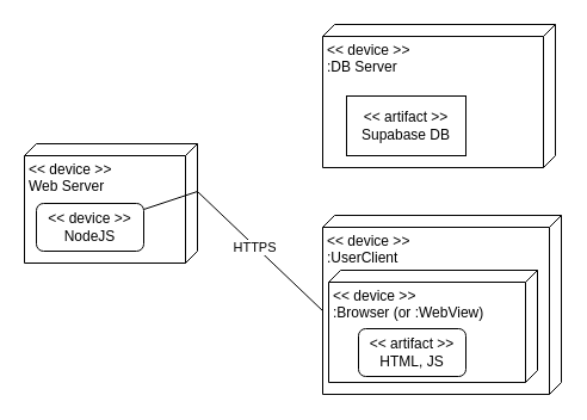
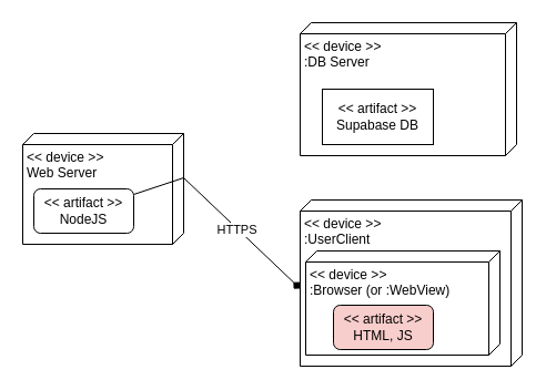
  <mxCell id="0" />
  <mxCell id="1" parent="0" />
  <mxCell id="2" value="&amp;lt;&amp;lt; device &amp;gt;&amp;gt;&lt;br&gt;Web Server" style="verticalAlign=top;align=left;spacingTop=8;spacingLeft=2;spacingRight=12;shape=cube;size=10;direction=south;fontStyle=0;html=1;whiteSpace=wrap;" vertex="1" parent="1"><mxGeometry x="20" y="120" width="145" height="100" as="geometry" /></mxCell>
  <mxCell id="3" value="&amp;lt;&amp;lt; device &amp;gt;&amp;gt;&lt;br&gt;:UserClient" style="verticalAlign=top;align=left;spacingTop=8;spacingLeft=2;spacingRight=12;shape=cube;size=10;direction=south;fontStyle=0;html=1;whiteSpace=wrap;" vertex="1" parent="1"><mxGeometry x="270" y="180" width="200" height="150" as="geometry" /></mxCell>
  <mxCell id="4" value="&amp;lt;&amp;lt; device &amp;gt;&amp;gt;&lt;br&gt;:DB Server" style="verticalAlign=top;align=left;spacingTop=8;spacingLeft=2;spacingRight=12;shape=cube;size=10;direction=south;fontStyle=0;html=1;whiteSpace=wrap;" vertex="1" parent="1"><mxGeometry x="270" y="20" width="195" height="120" as="geometry" /></mxCell>
  <mxCell id="5" value="&amp;lt;&amp;lt; artifact &amp;gt;&amp;gt;&lt;br&gt;Supabase DB" style="whiteSpace=wrap;html=1;align=center;rounded=0;" vertex="1" parent="1"><mxGeometry x="290" y="80" width="100" height="50" as="geometry" /></mxCell>
  <mxCell id="6" value="" style="endArrow=none;html=1;rounded=0;exitX=0;exitY=0;exitDx=40;exitDy=0;exitPerimeter=0;" edge="1" parent="1" source="2" target="11"><mxGeometry width="50" height="50" relative="1" as="geometry"><mxPoint x="160" y="140" as="sourcePoint" /><mxPoint x="210" y="90" as="targetPoint" /></mxGeometry></mxCell>
  <mxCell id="7" value="&amp;lt;&amp;lt; device &amp;gt;&amp;gt;&lt;br&gt;:Browser (or :WebView)" style="verticalAlign=top;align=left;spacingTop=8;spacingLeft=2;spacingRight=12;shape=cube;size=10;direction=south;fontStyle=0;html=1;whiteSpace=wrap;" vertex="1" parent="1"><mxGeometry x="275" y="226" width="175" height="94" as="geometry" /></mxCell>
- <mxCell id="8" value="&amp;lt;&amp;lt; artifact &amp;gt;&amp;gt;&lt;br&gt;HTML, JS" style="rounded=1;whiteSpace=wrap;html=1;align=center;" vertex="1" parent="1"><mxGeometry x="300" y="275" width="90" height="40" as="geometry" /></mxCell>
- <mxCell id="9" value="" style="endArrow=none;html=1;rounded=0;exitX=0;exitY=0;exitDx=40;exitDy=0;exitPerimeter=0;entryX=0;entryY=0;entryDx=80;entryDy=200;entryPerimeter=0;" edge="1" parent="1" source="2" target="3"><mxGeometry width="50" height="50" relative="1" as="geometry"><mxPoint x="180" y="170" as="sourcePoint" /><mxPoint x="270" y="95" as="targetPoint" /></mxGeometry></mxCell>
+ <mxCell id="8" value="&amp;lt;&amp;lt; artifact &amp;gt;&amp;gt;&lt;br&gt;HTML, JS" style="rounded=1;whiteSpace=wrap;html=1;align=center;fillColor=#f8cecc;" vertex="1" parent="1"><mxGeometry x="300" y="275" width="90" height="40" as="geometry" /></mxCell>
+ <mxCell id="9" value="" style="endArrow=diamond;html=1;rounded=0;exitX=0;exitY=0;exitDx=40;exitDy=0;exitPerimeter=0;entryX=0;entryY=0;entryDx=80;entryDy=200;entryPerimeter=0;" edge="1" parent="1" source="2" target="3"><mxGeometry width="50" height="50" relative="1" as="geometry"><mxPoint x="180" y="170" as="sourcePoint" /><mxPoint x="270" y="95" as="targetPoint" /></mxGeometry></mxCell>
  <mxCell id="10" value="HTTPS" style="edgeLabel;html=1;align=center;verticalAlign=middle;resizable=0;points=[];" vertex="1" connectable="0" parent="9"><mxGeometry x="-0.069" y="-1" relative="1" as="geometry"><mxPoint as="offset" /></mxGeometry></mxCell>
- <mxCell id="11" value="&amp;lt;&amp;lt; device &amp;gt;&amp;gt;&lt;br&gt;NodeJS" style="rounded=1;whiteSpace=wrap;html=1;align=center;" vertex="1" parent="1"><mxGeometry x="30" y="170" width="90" height="40" as="geometry" /></mxCell>
+ <mxCell id="11" value="&amp;lt;&amp;lt; artifact &amp;gt;&amp;gt;&lt;br&gt;NodeJS" style="rounded=1;whiteSpace=wrap;html=1;align=center;" vertex="1" parent="1"><mxGeometry x="30" y="170" width="90" height="40" as="geometry" /></mxCell>
